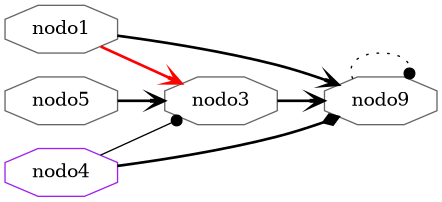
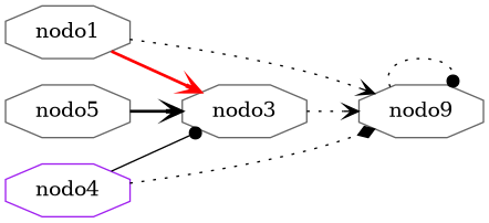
  digraph {
    rankdir=LR
    node [color=gray40 shape=octagon]
    edge [arrowhead=vee style=bold]
    n1 [label=nodo9]
    nodo1
    nodo3
    nodo4 [color=purple]
    nodo5
    n1 -> n1 [arrowhead=dot style=dotted]
-   nodo1 -> n1
+   nodo1 -> n1 [style=dotted]
    nodo1 -> nodo3 [color=red]
-   nodo3 -> n1
-   nodo4 -> n1 [arrowhead=diamond]
+   nodo3 -> n1 [style=dotted]
+   nodo4 -> n1 [arrowhead=diamond style=dotted]
    nodo4 -> nodo3 [arrowhead=dot style=solid]
    nodo5 -> nodo3
  }
